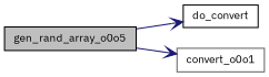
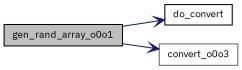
  digraph {
    fontname="IBM Plex Sans"
    rankdir=LR
    node [color=black fillcolor=white fontname="IBM Plex Sans" fontsize=10 shape=record style=filled]
    edge [arrowhead=vee color=midnightblue fontname="IBM Plex Sans" fontsize=10 labelfontname=Helvetica labelfontsize=10 style=solid]
-   n1 [fillcolor=grey75 fontcolor=black height=0.2 label=gen_rand_array_o0o5 width=0.4]
+   n1 [fillcolor=grey75 fontcolor=black height=0.2 label=gen_rand_array_o0o1 width=0.4]
    n2 [height=0.2 label=do_convert width=0.4]
-   n3 [color=gray40 height=0.2 label=convert_o0o1 width=0.4]
+   n3 [color=gray40 height=0.2 label=convert_o0o3 width=0.4]
    n1 -> n2
    n1 -> n3
  }
